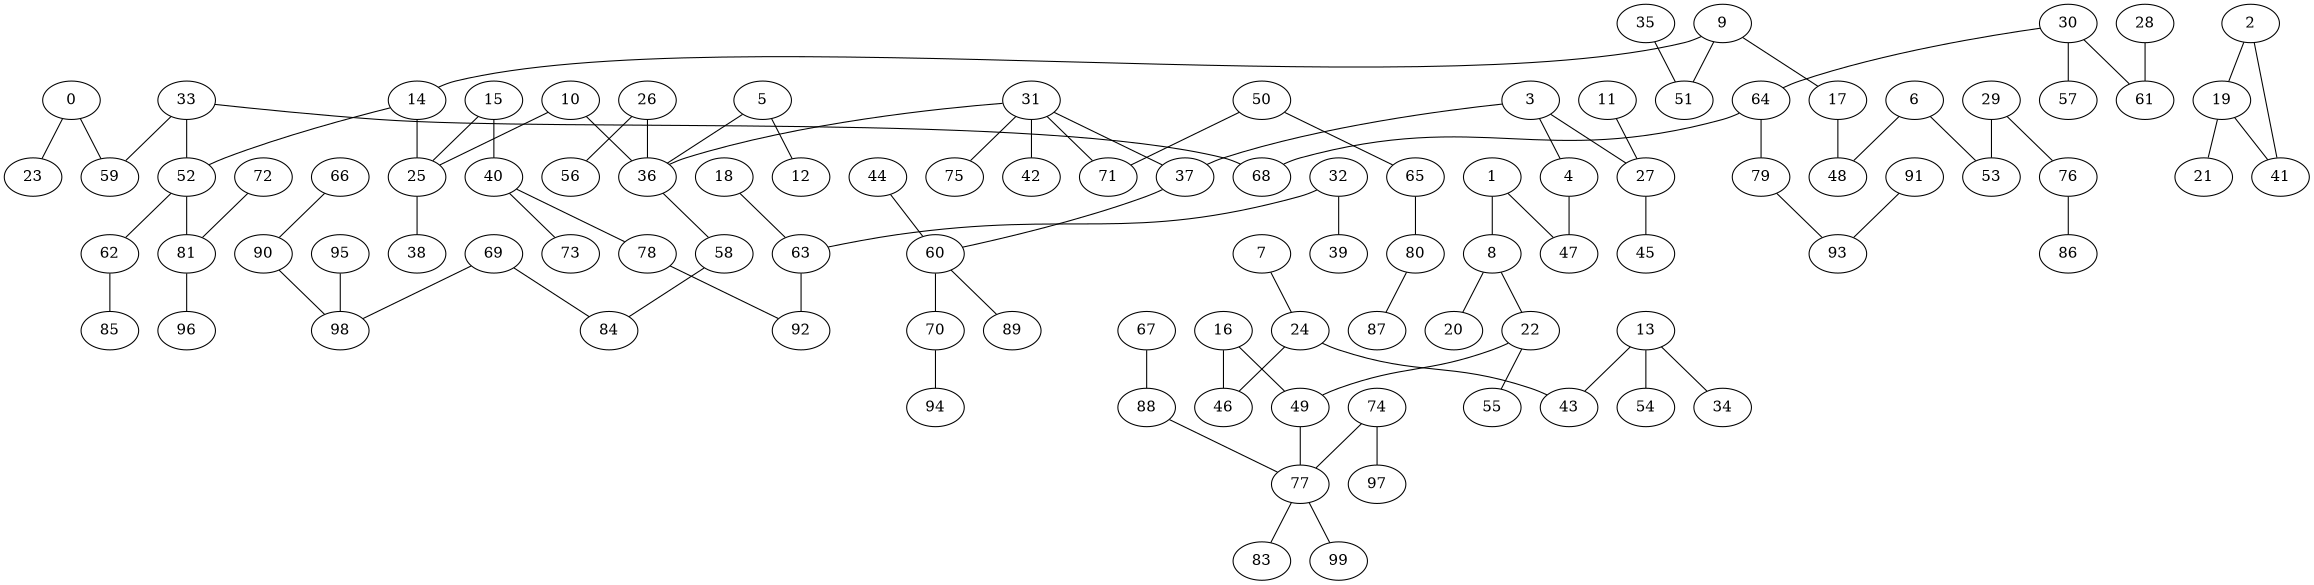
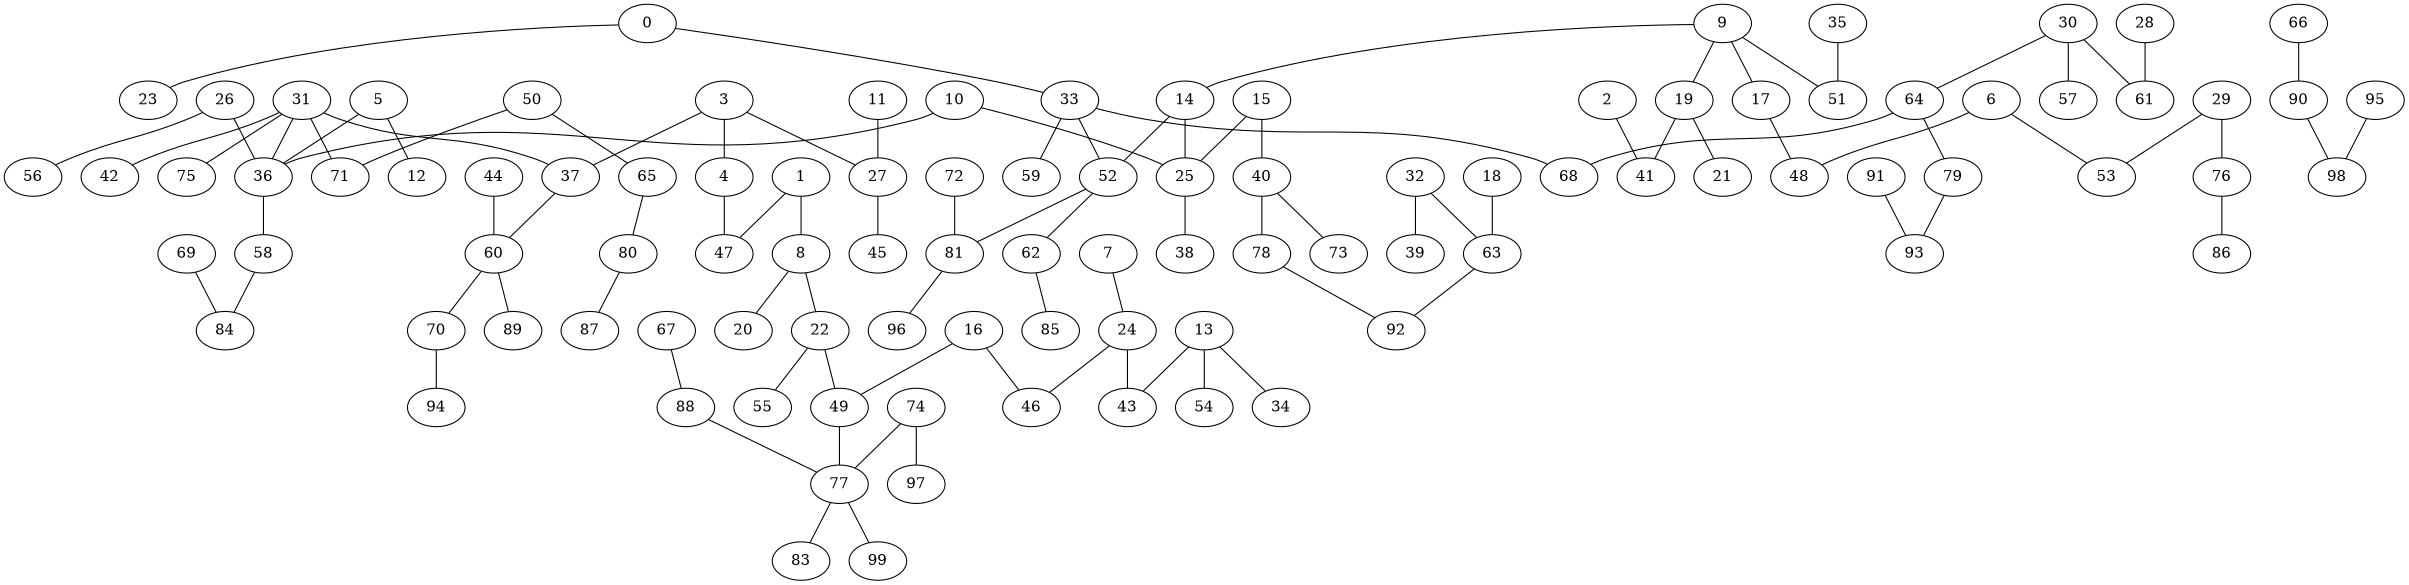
  graph {
    0
    23
    33
    52
    59
    68
    62
    81
    3
    4
    37
    27
    47
    60
    45
    70
    89
    6
    48
    53
    7
    24
    43
    46
    8
    20
    22
    49
    55
    77
    9
    14
    17
    19
    51
    25
    21
    41
    38
    10
    36
    58
    84
    13
    34
    54
    85
    96
    15
    40
    78
    73
    16
    83
    99
    26
    56
    29
    76
    86
    31
    71
    42
    75
    35
    94
    92
    63
    65
    80
    87
    69
    98
    72
    74
    97
    1
    11
    18
    28
    61
    30
    57
    64
    79
    93
    32
    39
    50
    66
    90
    91
    95
    2
    5
    12
    44
    88
    67
    0 -- 23
-   0 -- 59
+   0 -- 33
    33 -- 52
    33 -- 59
    33 -- 68
    52 -- 62
    52 -- 81
    62 -- 85
    81 -- 96
    3 -- 4
    3 -- 37
    3 -- 27
    4 -- 47
    37 -- 60
    27 -- 45
    60 -- 70
    60 -- 89
    70 -- 94
    6 -- 48
    6 -- 53
    7 -- 24
    24 -- 43
    24 -- 46
    8 -- 20
    8 -- 22
    22 -- 49
    22 -- 55
    49 -- 77
    77 -- 83
    77 -- 99
    9 -- 14
    9 -- 17
-   2 -- 19
+   9 -- 19
    9 -- 51
    14 -- 52
    14 -- 25
    17 -- 48
    19 -- 21
    19 -- 41
    25 -- 38
    10 -- 25
    10 -- 36
    36 -- 58
    58 -- 84
    13 -- 43
    13 -- 34
    13 -- 54
    15 -- 25
    15 -- 40
    40 -- 78
    40 -- 73
    78 -- 92
    16 -- 46
    16 -- 49
    26 -- 36
    26 -- 56
    29 -- 53
    29 -- 76
    76 -- 86
    31 -- 37
    31 -- 36
    31 -- 71
    31 -- 42
    31 -- 75
    35 -- 51
    63 -- 92
    65 -- 80
    80 -- 87
    69 -- 84
-   69 -- 98
    72 -- 81
    74 -- 77
    74 -- 97
    1 -- 47
    1 -- 8
    11 -- 27
    18 -- 63
    28 -- 61
    30 -- 61
    30 -- 57
    30 -- 64
    64 -- 68
    64 -- 79
    79 -- 93
    32 -- 63
    32 -- 39
    50 -- 71
    50 -- 65
    66 -- 90
    90 -- 98
    91 -- 93
    95 -- 98
    2 -- 41
    5 -- 36
    5 -- 12
    44 -- 60
    88 -- 77
    67 -- 88
  }
